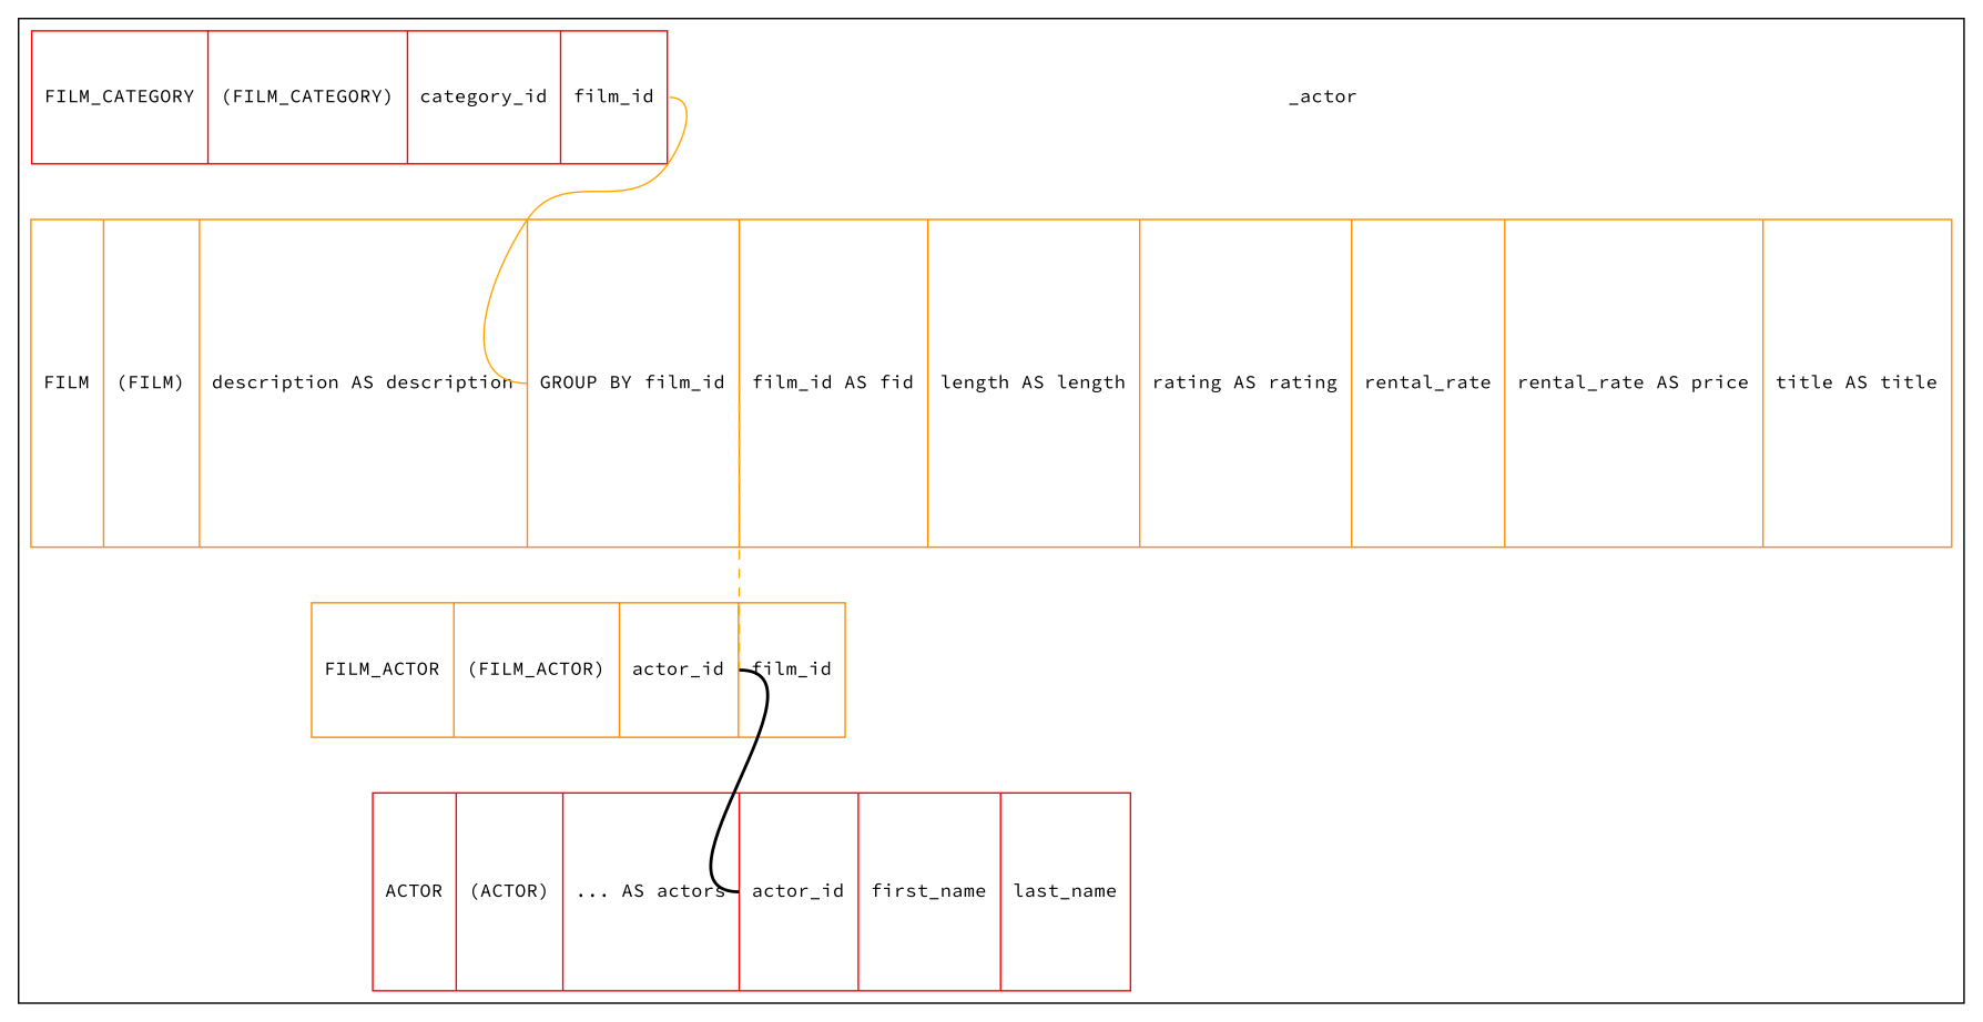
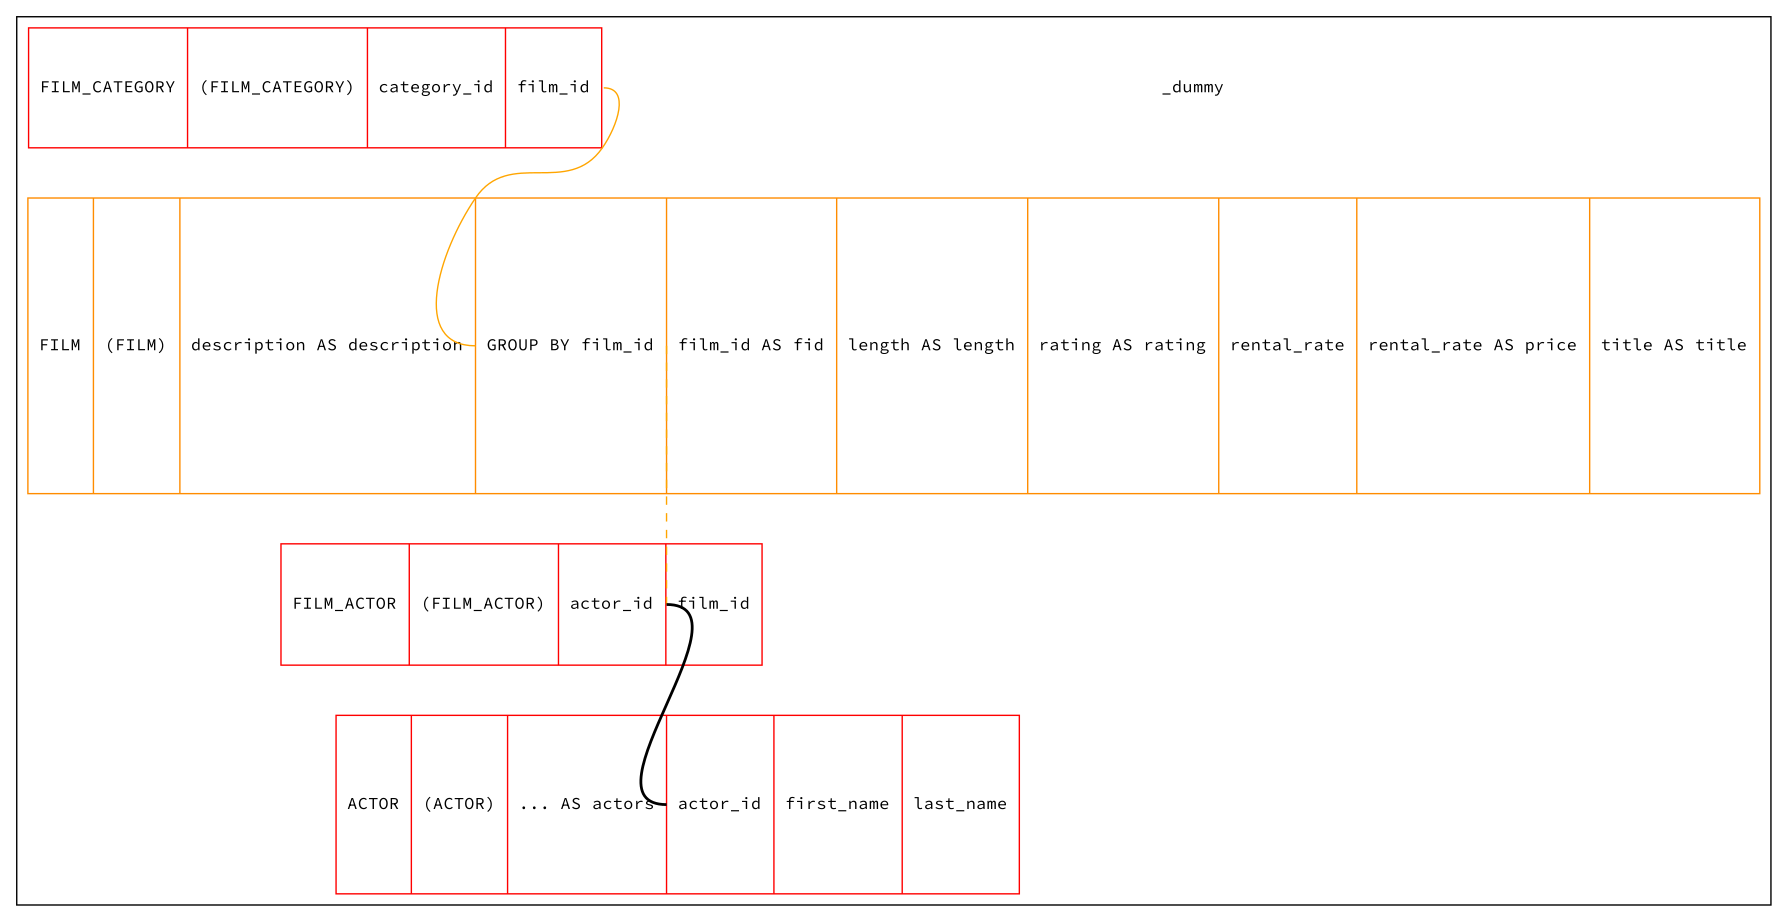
  digraph {
    fontname="Source Code Pro"
    node [color=red fontname="Source Code Pro" fontsize=12 shape=record fillcolor=white style=filled]
    edge [arrowhead=none arrowtail=none color=orange fontname="Source Code Pro" headport="film_id:w" tailport="film_id:e"]
-   _dummy [color=darkorange height=0.5 shape=none width=0.75 label=_actor fillcolor="" style=""]
+   _dummy [color=darkorange height=0.5 shape=none width=0.75 fillcolor="" style=""]
    n2 [height=1.1806 label="FILM_CATEGORY | (FILM_CATEGORY) |<category_id> category_id|<film_id> film_id" width=1.6806]
    n3 [color=darkorange height=2.9306 label="FILM | (FILM) |<description> description AS description|<film_id> GROUP BY film_id|<fid> film_id AS fid|<length> length AS length|<rating> rating AS rating|<rental_rate> rental_rate|<price> rental_rate AS price|<title> title AS title" width=1.9028]
-   n4 [color=darkorange height=1.1806 label="FILM_ACTOR | (FILM_ACTOR) |<actor_id> actor_id|<film_id> film_id" width=1.3611]
+   n4 [height=1.1806 label="FILM_ACTOR | (FILM_ACTOR) |<actor_id> actor_id|<film_id> film_id" width=1.3611]
    n5 [height=1.7639 label="ACTOR | (ACTOR) |<actors> ... AS actors|<actor_id> actor_id|<first_name> first_name|<last_name> last_name" width=1.0278]
    subgraph cluster_1 {
      _dummy
      n2
      n3
      n4
      n5
    }
    n2 -> n3 [arrowtail=dot style=solid]
    n3 -> n4 [style=dashed]
    n4 -> n5 [color=black headport="actor_id:w" style=bold tailport="actor_id:e"]
  }
